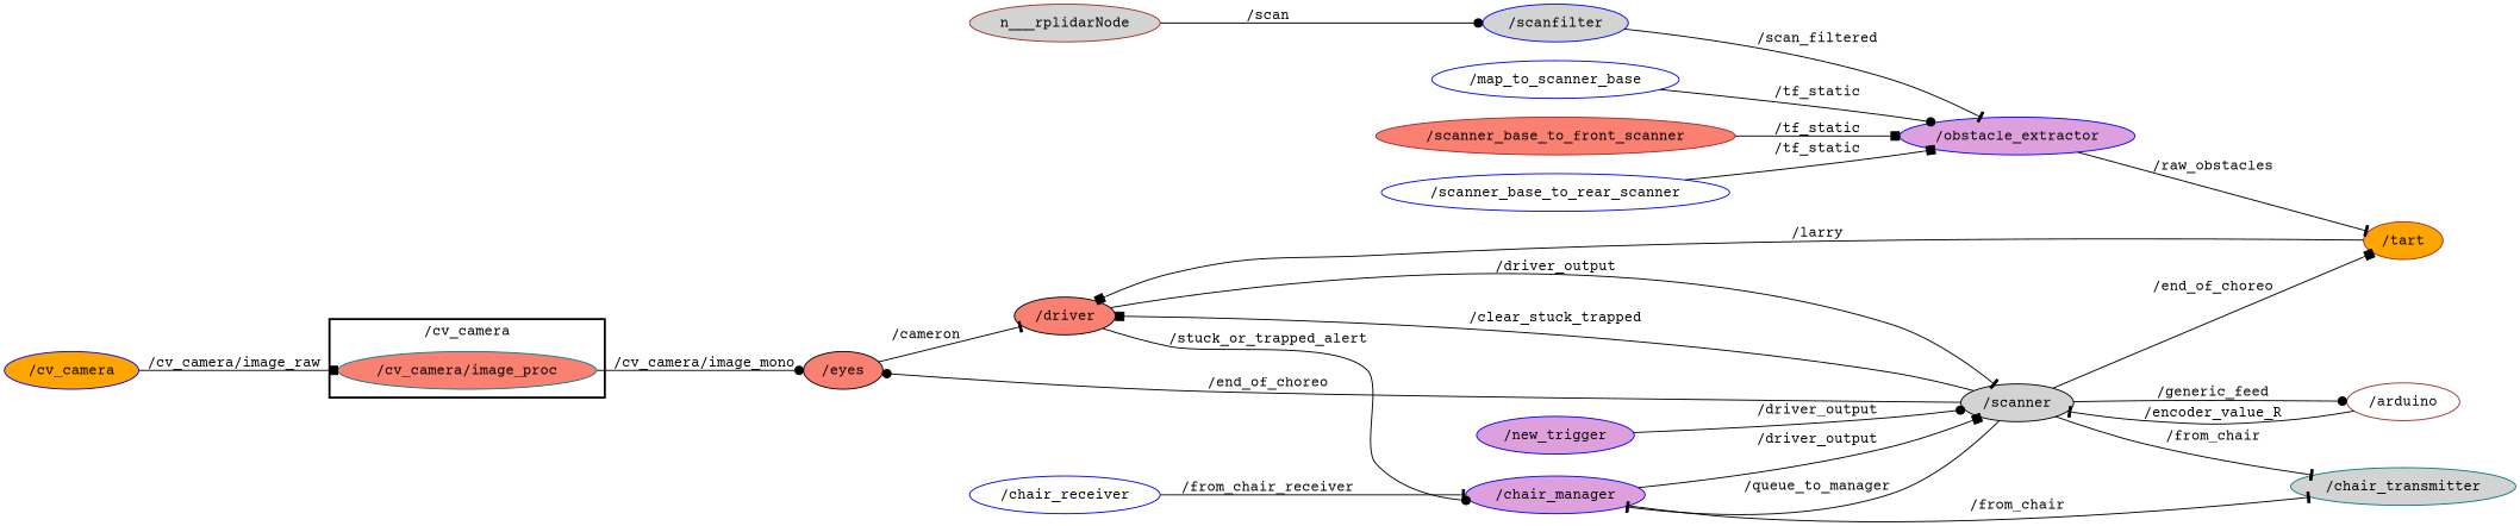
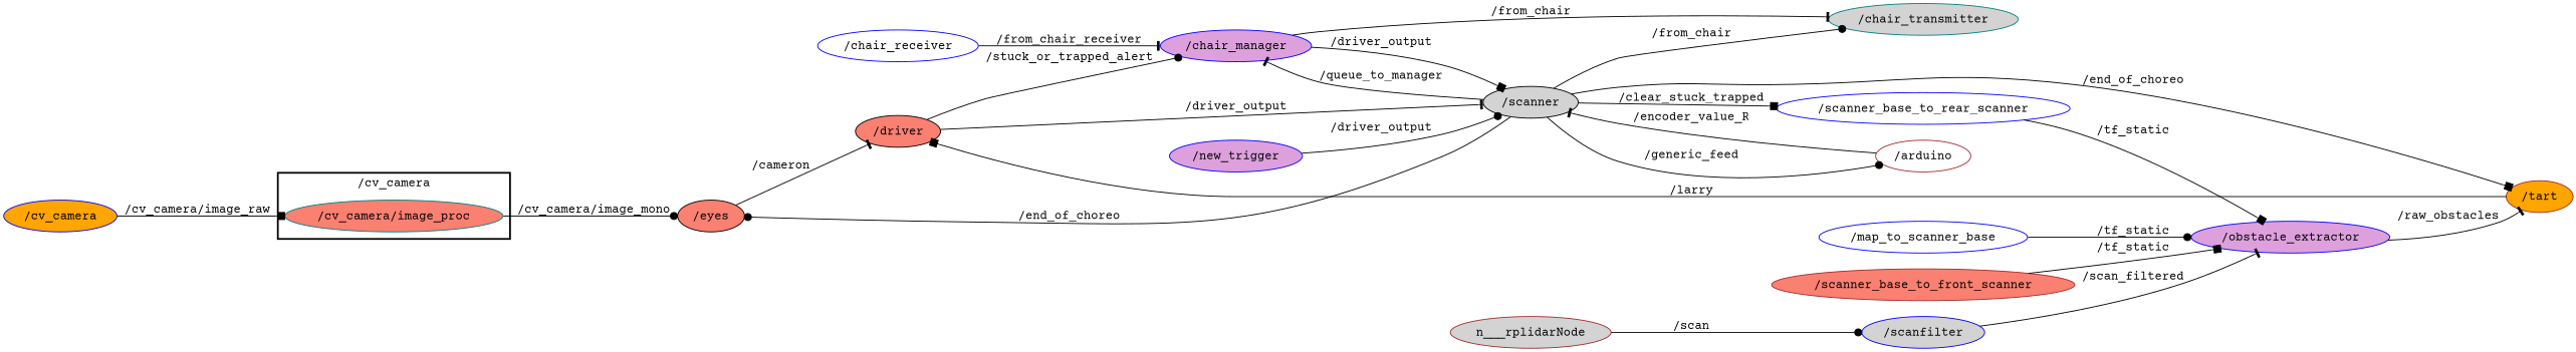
  digraph {
    compound=True
    fontname="Courier Prime"
    rank=same
    rankdir=LR
    ranksep=0.2
    node [color=blue fillcolor=salmon fontname="Courier Prime" shape=ellipse style=filled]
    edge [arrowhead=dot fontname="Courier Prime" penwidth=1]
    n1 [color=teal height=0.5 label="/cv_camera/image_proc" width=2.672]
    n2 [color=black height=0.5 label="/eyes" width=0.79437]
    n3 [color=black height=0.5 label="/driver" width=0.95686]
    n4 [fillcolor=plum height=0.5 label="/chair_manager" width=1.8234]
    n5 [color=black fillcolor=lightgrey height=0.5 label="/scanner" width=0.95686]
    n6 [color=teal fillcolor=lightgrey height=0.5 label="/chair_transmitter" width=2.0401]
    n7 [color=brown fillcolor=orange height=0.5 label="/tart" width=0.75]
    n8 [color=brown fillcolor=white height=0.5 label="/arduino" width=1.1193]
    n9 [color=brown height=0.5 label="/scanner_base_to_front_scanner" width=3.4483]
    n10 [fillcolor=plum height=0.5 label="/obstacle_extractor" width=2.1484]
    n11 [fillcolor=white height=0.5 label="/chair_receiver" width=1.7693]
    n12 [fillcolor=plum height=0.5 label="/new_trigger" width=1.5526]
    n13 [fillcolor=lightgrey height=0.5 label="/scanfilter" width=1.2818]
    n14 [fillcolor=white height=0.5 label="/scanner_base_to_rear_scanner" width=3.34]
    n15 [fillcolor=orange height=0.5 label="/cv_camera" width=1.4443]
    n16 [fillcolor=white height=0.5 label="/map_to_scanner_base" width=2.5276]
    n___rplidarNode [color=brown fillcolor=lightgrey height=0.5 width=1.9679 shape=""]
    subgraph cluster_1 {
      label="/cv_camera"
      style=bold
      n1
    }
    n1 -> n2 [label="/cv_camera/image_mono"]
    n2 -> n3 [arrowhead=tee label="/cameron"]
    n3 -> n4 [label="/stuck_or_trapped_alert"]
    n3 -> n5 [arrowhead=tee label="/driver_output"]
    n4 -> n5 [arrowhead=box label="/driver_output"]
    n4 -> n6 [arrowhead=tee label="/from_chair"]
    n5 -> n2 [label="/end_of_choreo"]
-   n5 -> n3 [arrowhead=box label="/clear_stuck_trapped"]
+   n5 -> n14 [arrowhead=box label="/clear_stuck_trapped"]
    n5 -> n4 [arrowhead=tee label="/queue_to_manager"]
-   n5 -> n6 [arrowhead=tee label="/from_chair"]
+   n5 -> n6 [label="/from_chair"]
    n5 -> n7 [arrowhead=box label="/end_of_choreo"]
    n5 -> n8 [label="/generic_feed"]
    n7 -> n3 [arrowhead=box label="/larry"]
    n8 -> n5 [arrowhead=tee label="/encoder_value_R"]
    n9 -> n10 [arrowhead=box label="/tf_static"]
    n10 -> n7 [arrowhead=tee label="/raw_obstacles"]
    n11 -> n4 [arrowhead=tee label="/from_chair_receiver"]
    n12 -> n5 [label="/driver_output"]
    n13 -> n10 [arrowhead=tee label="/scan_filtered"]
    n14 -> n10 [arrowhead=box label="/tf_static"]
    n15 -> n1 [arrowhead=box label="/cv_camera/image_raw"]
    n16 -> n10 [label="/tf_static"]
    n___rplidarNode -> n13 [label="/scan"]
  }
